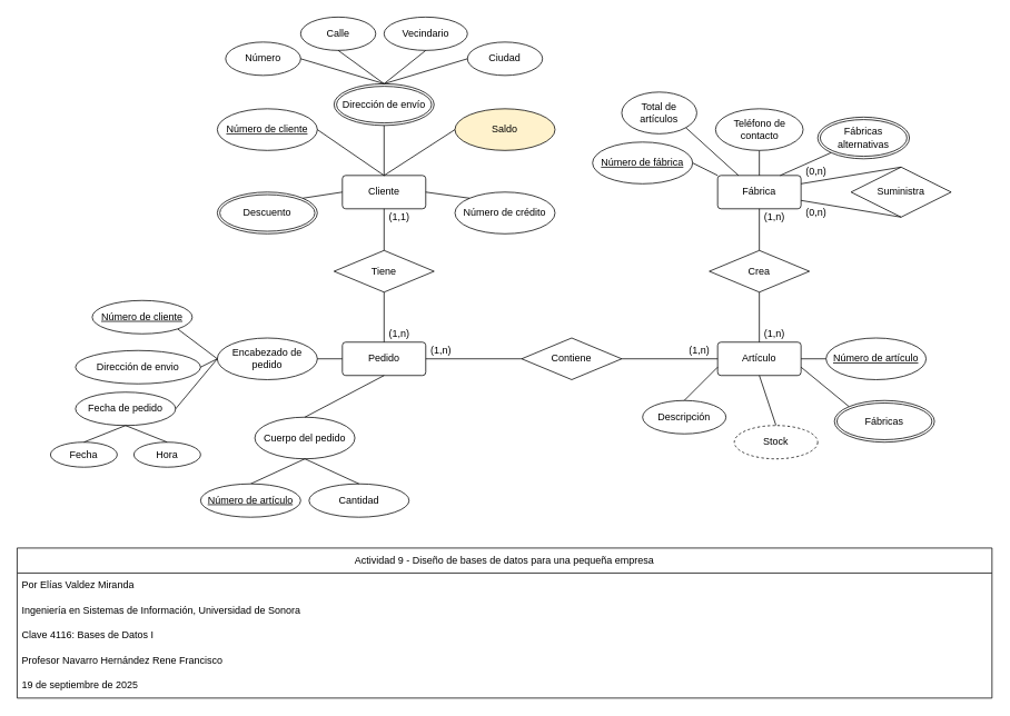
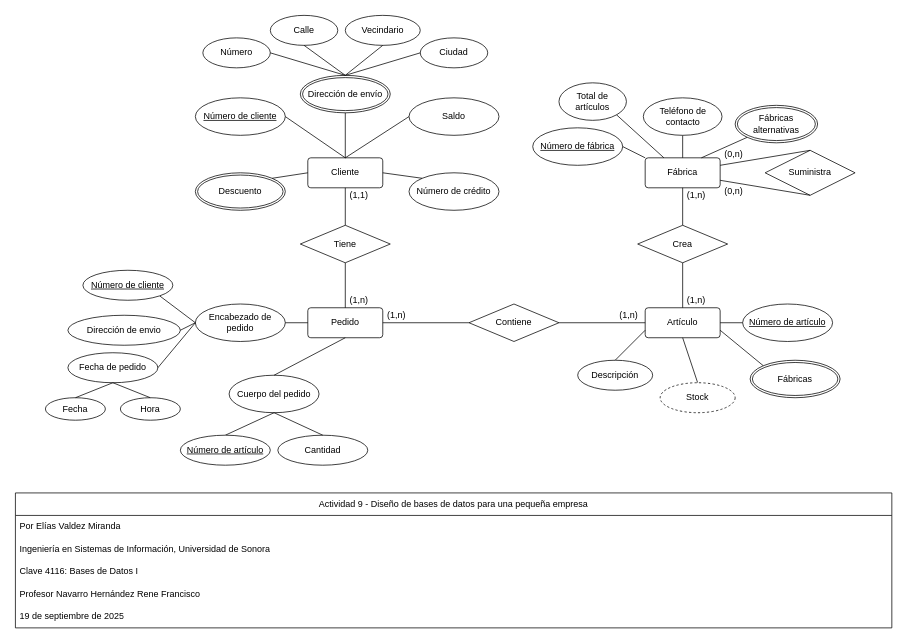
  <mxCell id="0" />
  <mxCell id="1" parent="0" />
  <mxCell id="2" value="Actividad 9 - Diseño de bases de datos para una pequeña empresa" style="swimlane;fontStyle=0;childLayout=stackLayout;horizontal=1;startSize=30;horizontalStack=0;resizeParent=1;resizeParentMax=0;resizeLast=0;collapsible=1;marginBottom=0;whiteSpace=wrap;html=1;" parent="1" vertex="1"><mxGeometry y="657" width="1169" height="180" as="geometry" x="20" /></mxCell>
  <mxCell id="3" value="Por Elías Valdez Miranda" style="text;strokeColor=none;fillColor=none;align=left;verticalAlign=middle;spacingLeft=4;spacingRight=4;overflow=hidden;points=[[0,0.5],[1,0.5]];portConstraint=eastwest;rotatable=0;whiteSpace=wrap;html=1;" parent="2" vertex="1"><mxGeometry y="30" width="1169" height="30" as="geometry" /></mxCell>
  <mxCell id="4" value="Ingeniería en Sistemas de Información, Universidad de Sonora" style="text;strokeColor=none;fillColor=none;align=left;verticalAlign=middle;spacingLeft=4;spacingRight=4;overflow=hidden;points=[[0,0.5],[1,0.5]];portConstraint=eastwest;rotatable=0;whiteSpace=wrap;html=1;" parent="2" vertex="1"><mxGeometry y="60" width="1169" height="30" as="geometry" /></mxCell>
  <mxCell id="5" value="Clave 4116: Bases de Datos I" style="text;strokeColor=none;fillColor=none;align=left;verticalAlign=middle;spacingLeft=4;spacingRight=4;overflow=hidden;points=[[0,0.5],[1,0.5]];portConstraint=eastwest;rotatable=0;whiteSpace=wrap;html=1;" parent="2" vertex="1"><mxGeometry y="90" width="1169" height="30" as="geometry" /></mxCell>
  <mxCell id="6" value="Profesor Navarro Hernández Rene Francisco" style="text;strokeColor=none;fillColor=none;align=left;verticalAlign=middle;spacingLeft=4;spacingRight=4;overflow=hidden;points=[[0,0.5],[1,0.5]];portConstraint=eastwest;rotatable=0;whiteSpace=wrap;html=1;" parent="2" vertex="1"><mxGeometry y="120" width="1169" height="30" as="geometry" /></mxCell>
  <mxCell id="7" value="19 de septiembre de 2025" style="text;strokeColor=none;fillColor=none;align=left;verticalAlign=middle;spacingLeft=4;spacingRight=4;overflow=hidden;points=[[0,0.5],[1,0.5]];portConstraint=eastwest;rotatable=0;whiteSpace=wrap;html=1;" parent="2" vertex="1"><mxGeometry y="150" width="1169" height="30" as="geometry" /></mxCell>
  <mxCell id="8" value="Cliente" style="rounded=1;arcSize=10;whiteSpace=wrap;html=1;align=center;" parent="1" vertex="1"><mxGeometry x="410" y="210" width="100" height="40" as="geometry" /></mxCell>
  <mxCell id="9" value="Artículo" style="rounded=1;arcSize=10;whiteSpace=wrap;html=1;align=center;" parent="1" vertex="1"><mxGeometry x="860" y="410" width="100" height="40" as="geometry" /></mxCell>
  <mxCell id="10" value="Pedido" style="rounded=1;arcSize=10;whiteSpace=wrap;html=1;align=center;" parent="1" vertex="1"><mxGeometry x="410" y="410" width="100" height="40" as="geometry" /></mxCell>
  <mxCell id="11" value="Fábrica" style="rounded=1;arcSize=10;whiteSpace=wrap;html=1;align=center;" parent="1" vertex="1"><mxGeometry x="860" y="210" width="100" height="40" as="geometry" /></mxCell>
  <mxCell id="12" value="Número de cliente" style="ellipse;whiteSpace=wrap;html=1;align=center;fontStyle=4;" parent="1" vertex="1"><mxGeometry x="260" y="130" width="120" height="50" as="geometry" /></mxCell>
  <mxCell id="13" value="Vecindario" style="ellipse;whiteSpace=wrap;html=1;align=center;" parent="1" vertex="1"><mxGeometry x="460" y="20" width="100" height="40" as="geometry" /></mxCell>
  <mxCell id="14" value="Calle" style="ellipse;whiteSpace=wrap;html=1;align=center;" parent="1" vertex="1"><mxGeometry x="360" y="20" width="90" height="40" as="geometry" /></mxCell>
  <mxCell id="15" value="Ciudad" style="ellipse;whiteSpace=wrap;html=1;align=center;" parent="1" vertex="1"><mxGeometry x="560" y="50" width="90" height="40" as="geometry" /></mxCell>
  <mxCell id="16" value="Número" style="ellipse;whiteSpace=wrap;html=1;align=center;" parent="1" vertex="1"><mxGeometry x="270" y="50" width="90" height="40" as="geometry" /></mxCell>
  <mxCell id="17" value="Dirección de envío" style="ellipse;shape=doubleEllipse;margin=3;whiteSpace=wrap;html=1;align=center;" parent="1" vertex="1"><mxGeometry x="400" y="100" width="120" height="50" as="geometry" /></mxCell>
- <mxCell id="18" value="Saldo" style="ellipse;whiteSpace=wrap;html=1;align=center;fillColor=#fff2cc;" parent="1" vertex="1"><mxGeometry x="545" y="130" width="120" height="50" as="geometry" /></mxCell>
+ <mxCell id="18" value="Saldo" style="ellipse;whiteSpace=wrap;html=1;align=center;" parent="1" vertex="1"><mxGeometry x="545" y="130" width="120" height="50" as="geometry" /></mxCell>
  <mxCell id="19" value="" style="endArrow=none;html=1;rounded=0;exitX=0.5;exitY=0;exitDx=0;exitDy=0;entryX=0.5;entryY=1;entryDx=0;entryDy=0;" parent="1" source="8" target="17" edge="1"><mxGeometry width="50" height="50" relative="1" as="geometry"><mxPoint x="740" y="230" as="sourcePoint" /><mxPoint x="790" y="180" as="targetPoint" /></mxGeometry></mxCell>
  <mxCell id="20" value="" style="endArrow=none;html=1;rounded=0;exitX=1;exitY=0.5;exitDx=0;exitDy=0;entryX=0.5;entryY=0;entryDx=0;entryDy=0;" parent="1" source="12" target="8" edge="1"><mxGeometry width="50" height="50" relative="1" as="geometry"><mxPoint x="740" y="230" as="sourcePoint" /><mxPoint x="790" y="180" as="targetPoint" /></mxGeometry></mxCell>
  <mxCell id="21" value="" style="endArrow=none;html=1;rounded=0;exitX=0.5;exitY=0;exitDx=0;exitDy=0;entryX=0;entryY=0.5;entryDx=0;entryDy=0;" parent="1" source="8" target="18" edge="1"><mxGeometry width="50" height="50" relative="1" as="geometry"><mxPoint x="740" y="230" as="sourcePoint" /><mxPoint x="790" y="180" as="targetPoint" /></mxGeometry></mxCell>
  <mxCell id="22" value="" style="endArrow=none;html=1;rounded=0;exitX=1;exitY=0.5;exitDx=0;exitDy=0;entryX=0.5;entryY=0;entryDx=0;entryDy=0;" parent="1" source="16" target="17" edge="1"><mxGeometry width="50" height="50" relative="1" as="geometry"><mxPoint x="740" y="230" as="sourcePoint" /><mxPoint x="790" y="180" as="targetPoint" /></mxGeometry></mxCell>
  <mxCell id="23" value="" style="endArrow=none;html=1;rounded=0;exitX=0.5;exitY=0;exitDx=0;exitDy=0;entryX=0;entryY=0.5;entryDx=0;entryDy=0;" parent="1" source="17" target="15" edge="1"><mxGeometry width="50" height="50" relative="1" as="geometry"><mxPoint x="740" y="230" as="sourcePoint" /><mxPoint x="790" y="180" as="targetPoint" /></mxGeometry></mxCell>
  <mxCell id="24" value="" style="endArrow=none;html=1;rounded=0;exitX=0.5;exitY=1;exitDx=0;exitDy=0;entryX=0.5;entryY=0;entryDx=0;entryDy=0;" parent="1" source="14" target="17" edge="1"><mxGeometry width="50" height="50" relative="1" as="geometry"><mxPoint x="740" y="230" as="sourcePoint" /><mxPoint x="790" y="180" as="targetPoint" /></mxGeometry></mxCell>
  <mxCell id="25" value="" style="endArrow=none;html=1;rounded=0;exitX=0.5;exitY=1;exitDx=0;exitDy=0;entryX=0.5;entryY=0;entryDx=0;entryDy=0;" parent="1" source="13" target="17" edge="1"><mxGeometry width="50" height="50" relative="1" as="geometry"><mxPoint x="740" y="230" as="sourcePoint" /><mxPoint x="790" y="180" as="targetPoint" /></mxGeometry></mxCell>
  <mxCell id="26" value="Descuento" style="ellipse;shape=doubleEllipse;margin=3;whiteSpace=wrap;html=1;align=center;" parent="1" vertex="1"><mxGeometry x="260" y="230" width="120" height="50" as="geometry" /></mxCell>
  <mxCell id="27" value="Número de crédito" style="ellipse;whiteSpace=wrap;html=1;align=center;" parent="1" vertex="1"><mxGeometry x="545" y="230" width="120" height="50" as="geometry" /></mxCell>
  <mxCell id="28" value="" style="endArrow=none;html=1;rounded=0;exitX=1;exitY=0.5;exitDx=0;exitDy=0;entryX=0;entryY=0;entryDx=0;entryDy=0;" parent="1" source="8" target="27" edge="1"><mxGeometry width="50" height="50" relative="1" as="geometry"><mxPoint x="740" y="230" as="sourcePoint" /><mxPoint x="790" y="180" as="targetPoint" /></mxGeometry></mxCell>
  <mxCell id="29" value="" style="endArrow=none;html=1;rounded=0;exitX=0;exitY=0.5;exitDx=0;exitDy=0;entryX=1;entryY=0;entryDx=0;entryDy=0;" parent="1" source="8" target="26" edge="1"><mxGeometry width="50" height="50" relative="1" as="geometry"><mxPoint x="550" y="260" as="sourcePoint" /><mxPoint x="585" y="285" as="targetPoint" /></mxGeometry></mxCell>
  <mxCell id="30" value="Tiene" style="shape=rhombus;perimeter=rhombusPerimeter;whiteSpace=wrap;html=1;align=center;" parent="1" vertex="1"><mxGeometry x="400" y="300" width="120" height="50" as="geometry" /></mxCell>
  <mxCell id="31" value="Encabezado de pedido" style="ellipse;whiteSpace=wrap;html=1;align=center;" parent="1" vertex="1"><mxGeometry x="260" y="405" width="120" height="50" as="geometry" /></mxCell>
  <mxCell id="32" value="Cuerpo del pedido" style="ellipse;whiteSpace=wrap;html=1;align=center;" parent="1" vertex="1"><mxGeometry x="305" y="500" width="120" height="50" as="geometry" /></mxCell>
  <mxCell id="33" value="Dirección de envio" style="ellipse;whiteSpace=wrap;html=1;align=center;" parent="1" vertex="1"><mxGeometry x="90" y="420" width="150" height="40" as="geometry" /></mxCell>
  <mxCell id="34" value="Fecha de pedido" style="ellipse;whiteSpace=wrap;html=1;align=center;" parent="1" vertex="1"><mxGeometry x="90" y="470" width="120" height="40" as="geometry" /></mxCell>
  <mxCell id="35" value="Fecha" style="ellipse;whiteSpace=wrap;html=1;align=center;" parent="1" vertex="1"><mxGeometry x="60" y="530" width="80" height="30" as="geometry" /></mxCell>
  <mxCell id="36" value="Hora" style="ellipse;whiteSpace=wrap;html=1;align=center;" parent="1" vertex="1"><mxGeometry x="160" y="530" width="80" height="30" as="geometry" /></mxCell>
  <mxCell id="37" value="" style="endArrow=none;html=1;rounded=0;entryX=0;entryY=0.5;entryDx=0;entryDy=0;exitX=1;exitY=1;exitDx=0;exitDy=0;" parent="1" source="76" target="31" edge="1"><mxGeometry width="50" height="50" relative="1" as="geometry"><mxPoint x="210" y="390" as="sourcePoint" /><mxPoint x="430" y="350" as="targetPoint" /></mxGeometry></mxCell>
  <mxCell id="38" value="" style="endArrow=none;html=1;rounded=0;exitX=1;exitY=0.5;exitDx=0;exitDy=0;" parent="1" source="33" edge="1"><mxGeometry width="50" height="50" relative="1" as="geometry"><mxPoint x="380" y="400" as="sourcePoint" /><mxPoint x="260" y="430" as="targetPoint" /></mxGeometry></mxCell>
  <mxCell id="39" value="" style="endArrow=none;html=1;rounded=0;exitX=1;exitY=0.5;exitDx=0;exitDy=0;entryX=0;entryY=0.5;entryDx=0;entryDy=0;" parent="1" source="34" target="31" edge="1"><mxGeometry width="50" height="50" relative="1" as="geometry"><mxPoint x="320" y="440" as="sourcePoint" /><mxPoint x="370" y="390" as="targetPoint" /></mxGeometry></mxCell>
  <mxCell id="40" value="" style="endArrow=none;html=1;rounded=0;exitX=0.5;exitY=1;exitDx=0;exitDy=0;entryX=0.5;entryY=0;entryDx=0;entryDy=0;" parent="1" source="34" target="35" edge="1"><mxGeometry width="50" height="50" relative="1" as="geometry"><mxPoint x="320" y="440" as="sourcePoint" /><mxPoint x="370" y="390" as="targetPoint" /></mxGeometry></mxCell>
  <mxCell id="41" value="" style="endArrow=none;html=1;rounded=0;exitX=0.5;exitY=1;exitDx=0;exitDy=0;entryX=0.5;entryY=0;entryDx=0;entryDy=0;" parent="1" source="34" target="36" edge="1"><mxGeometry width="50" height="50" relative="1" as="geometry"><mxPoint x="320" y="440" as="sourcePoint" /><mxPoint x="370" y="390" as="targetPoint" /></mxGeometry></mxCell>
  <mxCell id="42" value="" style="endArrow=none;html=1;rounded=0;exitX=1;exitY=0.5;exitDx=0;exitDy=0;entryX=0;entryY=0.5;entryDx=0;entryDy=0;" parent="1" source="31" target="10" edge="1"><mxGeometry width="50" height="50" relative="1" as="geometry"><mxPoint x="330" y="370" as="sourcePoint" /><mxPoint x="380" y="320" as="targetPoint" /></mxGeometry></mxCell>
  <mxCell id="43" value="" style="endArrow=none;html=1;rounded=0;exitX=0.5;exitY=0;exitDx=0;exitDy=0;entryX=0.5;entryY=1;entryDx=0;entryDy=0;" parent="1" source="32" target="10" edge="1"><mxGeometry width="50" height="50" relative="1" as="geometry"><mxPoint x="470" y="410" as="sourcePoint" /><mxPoint x="520" y="360" as="targetPoint" /></mxGeometry></mxCell>
  <mxCell id="44" value="Cantidad" style="ellipse;whiteSpace=wrap;html=1;align=center;" parent="1" vertex="1"><mxGeometry x="370" y="580" width="120" height="40" as="geometry" /></mxCell>
  <mxCell id="45" value="" style="endArrow=none;html=1;rounded=0;exitX=0.5;exitY=0;exitDx=0;exitDy=0;entryX=0.5;entryY=1;entryDx=0;entryDy=0;" parent="1" source="77" target="32" edge="1"><mxGeometry width="50" height="50" relative="1" as="geometry"><mxPoint x="300" y="580" as="sourcePoint" /><mxPoint x="445" y="480" as="targetPoint" /></mxGeometry></mxCell>
  <mxCell id="46" value="" style="endArrow=none;html=1;rounded=0;exitX=0.5;exitY=1;exitDx=0;exitDy=0;entryX=0.5;entryY=0;entryDx=0;entryDy=0;" parent="1" source="32" target="44" edge="1"><mxGeometry width="50" height="50" relative="1" as="geometry"><mxPoint x="395" y="530" as="sourcePoint" /><mxPoint x="445" y="480" as="targetPoint" /></mxGeometry></mxCell>
  <mxCell id="47" value="Contiene" style="shape=rhombus;perimeter=rhombusPerimeter;whiteSpace=wrap;html=1;align=center;" parent="1" vertex="1"><mxGeometry x="625" y="405" width="120" height="50" as="geometry" /></mxCell>
  <mxCell id="48" value="Crea" style="shape=rhombus;perimeter=rhombusPerimeter;whiteSpace=wrap;html=1;align=center;" parent="1" vertex="1"><mxGeometry x="850" y="300" width="120" height="50" as="geometry" /></mxCell>
  <mxCell id="49" value="Número de fábrica" style="ellipse;whiteSpace=wrap;html=1;align=center;fontStyle=4;" parent="1" vertex="1"><mxGeometry x="710" y="170" width="120" height="50" as="geometry" /></mxCell>
  <mxCell id="50" value="Número de artículo" style="ellipse;whiteSpace=wrap;html=1;align=center;fontStyle=4;" parent="1" vertex="1"><mxGeometry x="990" y="405" width="120" height="50" as="geometry" /></mxCell>
  <mxCell id="51" value="" style="endArrow=none;html=1;rounded=0;entryX=0;entryY=0;entryDx=0;entryDy=0;exitX=1;exitY=0.5;exitDx=0;exitDy=0;" parent="1" source="49" target="11" edge="1"><mxGeometry width="50" height="50" relative="1" as="geometry"><mxPoint x="660" y="430" as="sourcePoint" /><mxPoint x="710" y="380" as="targetPoint" /></mxGeometry></mxCell>
  <mxCell id="52" value="" style="endArrow=none;html=1;rounded=0;entryX=0.5;entryY=0;entryDx=0;entryDy=0;exitX=0.5;exitY=1;exitDx=0;exitDy=0;" parent="1" source="78" target="11" edge="1"><mxGeometry width="50" height="50" relative="1" as="geometry"><mxPoint x="920" y="190" as="sourcePoint" /><mxPoint x="900" y="330" as="targetPoint" /></mxGeometry></mxCell>
  <mxCell id="53" value="Descripción" style="ellipse;whiteSpace=wrap;html=1;align=center;" parent="1" vertex="1"><mxGeometry x="770" y="480" width="100" height="40" as="geometry" /></mxCell>
  <mxCell id="54" value="" style="endArrow=none;html=1;rounded=0;entryX=0;entryY=0.5;entryDx=0;entryDy=0;exitX=1;exitY=0.5;exitDx=0;exitDy=0;" parent="1" source="9" target="50" edge="1"><mxGeometry width="50" height="50" relative="1" as="geometry"><mxPoint x="840" y="435" as="sourcePoint" /><mxPoint x="890" y="385" as="targetPoint" /></mxGeometry></mxCell>
  <mxCell id="55" value="" style="endArrow=none;html=1;rounded=0;exitX=0.5;exitY=0;exitDx=0;exitDy=0;entryX=0;entryY=0.75;entryDx=0;entryDy=0;" parent="1" source="53" target="9" edge="1"><mxGeometry width="50" height="50" relative="1" as="geometry"><mxPoint x="780" y="435" as="sourcePoint" /><mxPoint x="830" y="385" as="targetPoint" /></mxGeometry></mxCell>
  <mxCell id="56" value="" style="endArrow=none;html=1;rounded=0;entryX=0.5;entryY=1;entryDx=0;entryDy=0;exitX=0.5;exitY=0;exitDx=0;exitDy=0;" parent="1" source="81" target="9" edge="1"><mxGeometry width="50" height="50" relative="1" as="geometry"><mxPoint x="930" y="515" as="sourcePoint" /><mxPoint x="830" y="385" as="targetPoint" /></mxGeometry></mxCell>
  <mxCell id="57" value="Suministra" style="shape=rhombus;perimeter=rhombusPerimeter;whiteSpace=wrap;html=1;align=center;" parent="1" vertex="1"><mxGeometry x="1020" y="200" width="120" height="60" as="geometry" /></mxCell>
  <mxCell id="58" value="" style="endArrow=none;html=1;rounded=0;entryX=0.5;entryY=0;entryDx=0;entryDy=0;exitX=1;exitY=0.25;exitDx=0;exitDy=0;" parent="1" source="11" target="57" edge="1"><mxGeometry width="50" height="50" relative="1" as="geometry"><mxPoint x="910" y="310" as="sourcePoint" /><mxPoint x="960" y="260" as="targetPoint" /></mxGeometry></mxCell>
  <mxCell id="59" value="" style="endArrow=none;html=1;rounded=0;entryX=1;entryY=0.75;entryDx=0;entryDy=0;exitX=0.5;exitY=1;exitDx=0;exitDy=0;" parent="1" source="57" target="11" edge="1"><mxGeometry width="50" height="50" relative="1" as="geometry"><mxPoint x="910" y="310" as="sourcePoint" /><mxPoint x="960" y="260" as="targetPoint" /></mxGeometry></mxCell>
  <mxCell id="60" value="Fábricas" style="ellipse;shape=doubleEllipse;margin=3;whiteSpace=wrap;html=1;align=center;" parent="1" vertex="1"><mxGeometry x="1000" y="480" width="120" height="50" as="geometry" /></mxCell>
  <mxCell id="61" value="" style="endArrow=none;html=1;rounded=0;exitX=0;exitY=0;exitDx=0;exitDy=0;entryX=1;entryY=0.75;entryDx=0;entryDy=0;" parent="1" source="60" target="9" edge="1"><mxGeometry width="50" height="50" relative="1" as="geometry"><mxPoint x="720" y="385" as="sourcePoint" /><mxPoint x="770" y="335" as="targetPoint" /></mxGeometry></mxCell>
  <mxCell id="62" value="Fábricas alternativas" style="ellipse;shape=doubleEllipse;margin=3;whiteSpace=wrap;html=1;align=center;" parent="1" vertex="1"><mxGeometry x="980" y="140" width="110" height="50" as="geometry" /></mxCell>
  <mxCell id="63" value="" style="endArrow=none;html=1;rounded=0;entryX=0;entryY=1;entryDx=0;entryDy=0;exitX=0.75;exitY=0;exitDx=0;exitDy=0;" parent="1" source="11" target="62" edge="1"><mxGeometry width="50" height="50" relative="1" as="geometry"><mxPoint x="600" y="330" as="sourcePoint" /><mxPoint x="650" y="280" as="targetPoint" /></mxGeometry></mxCell>
  <mxCell id="64" value="" style="endArrow=none;html=1;rounded=0;entryX=0.5;entryY=1;entryDx=0;entryDy=0;exitX=0.5;exitY=0;exitDx=0;exitDy=0;" parent="1" source="30" target="8" edge="1"><mxGeometry width="50" height="50" relative="1" as="geometry"><mxPoint x="540" y="440" as="sourcePoint" /><mxPoint x="590" y="390" as="targetPoint" /></mxGeometry></mxCell>
  <mxCell id="65" value="" style="endArrow=none;html=1;rounded=0;exitX=0.5;exitY=1;exitDx=0;exitDy=0;entryX=0.5;entryY=0;entryDx=0;entryDy=0;" parent="1" source="30" target="10" edge="1"><mxGeometry width="50" height="50" relative="1" as="geometry"><mxPoint x="540" y="420" as="sourcePoint" /><mxPoint x="590" y="370" as="targetPoint" /></mxGeometry></mxCell>
  <mxCell id="66" value="" style="endArrow=none;html=1;rounded=0;exitX=1;exitY=0.5;exitDx=0;exitDy=0;entryX=0;entryY=0.5;entryDx=0;entryDy=0;" parent="1" source="10" target="47" edge="1"><mxGeometry width="50" height="50" relative="1" as="geometry"><mxPoint x="540" y="410" as="sourcePoint" /><mxPoint x="590" y="360" as="targetPoint" /></mxGeometry></mxCell>
  <mxCell id="67" value="" style="endArrow=none;html=1;rounded=0;exitX=1;exitY=0.5;exitDx=0;exitDy=0;entryX=0;entryY=0.5;entryDx=0;entryDy=0;" parent="1" source="47" target="9" edge="1"><mxGeometry width="50" height="50" relative="1" as="geometry"><mxPoint x="740" y="420" as="sourcePoint" /><mxPoint x="790" y="370" as="targetPoint" /></mxGeometry></mxCell>
  <mxCell id="68" value="" style="endArrow=none;html=1;rounded=0;exitX=0.5;exitY=0;exitDx=0;exitDy=0;entryX=0.5;entryY=1;entryDx=0;entryDy=0;" parent="1" source="9" target="48" edge="1"><mxGeometry width="50" height="50" relative="1" as="geometry"><mxPoint x="790" y="350" as="sourcePoint" /><mxPoint x="840" y="300" as="targetPoint" /></mxGeometry></mxCell>
  <mxCell id="69" value="" style="endArrow=none;html=1;rounded=0;entryX=0.5;entryY=0;entryDx=0;entryDy=0;exitX=0.5;exitY=1;exitDx=0;exitDy=0;" parent="1" source="11" target="48" edge="1"><mxGeometry width="50" height="50" relative="1" as="geometry"><mxPoint x="820" y="370" as="sourcePoint" /><mxPoint x="870" y="320" as="targetPoint" /></mxGeometry></mxCell>
  <mxCell id="70" value="(1,n)" style="text;strokeColor=none;fillColor=none;align=left;verticalAlign=middle;spacingLeft=4;spacingRight=4;overflow=hidden;points=[[0,0.5],[1,0.5]];portConstraint=eastwest;rotatable=0;whiteSpace=wrap;html=1;" parent="1" vertex="1"><mxGeometry x="460" y="390" width="40" height="20" as="geometry" /></mxCell>
  <mxCell id="71" value="(1,1)" style="text;strokeColor=none;fillColor=none;align=left;verticalAlign=middle;spacingLeft=4;spacingRight=4;overflow=hidden;points=[[0,0.5],[1,0.5]];portConstraint=eastwest;rotatable=0;whiteSpace=wrap;html=1;" parent="1" vertex="1"><mxGeometry x="460" y="250" width="40" height="20" as="geometry" /></mxCell>
  <mxCell id="72" value="(1,n)" style="text;strokeColor=none;fillColor=none;align=left;verticalAlign=middle;spacingLeft=4;spacingRight=4;overflow=hidden;points=[[0,0.5],[1,0.5]];portConstraint=eastwest;rotatable=0;whiteSpace=wrap;html=1;" parent="1" vertex="1"><mxGeometry x="820" y="410" width="40" height="20" as="geometry" /></mxCell>
  <mxCell id="73" value="(1,n)" style="text;strokeColor=none;fillColor=none;align=left;verticalAlign=middle;spacingLeft=4;spacingRight=4;overflow=hidden;points=[[0,0.5],[1,0.5]];portConstraint=eastwest;rotatable=0;whiteSpace=wrap;html=1;" parent="1" vertex="1"><mxGeometry x="510" y="410" width="40" height="20" as="geometry" /></mxCell>
  <mxCell id="74" value="(1,n)" style="text;strokeColor=none;fillColor=none;align=left;verticalAlign=middle;spacingLeft=4;spacingRight=4;overflow=hidden;points=[[0,0.5],[1,0.5]];portConstraint=eastwest;rotatable=0;whiteSpace=wrap;html=1;" parent="1" vertex="1"><mxGeometry x="910" y="390" width="40" height="20" as="geometry" /></mxCell>
  <mxCell id="75" value="(1,n)" style="text;strokeColor=none;fillColor=none;align=left;verticalAlign=middle;spacingLeft=4;spacingRight=4;overflow=hidden;points=[[0,0.5],[1,0.5]];portConstraint=eastwest;rotatable=0;whiteSpace=wrap;html=1;" parent="1" vertex="1"><mxGeometry x="910" y="250" width="40" height="20" as="geometry" /></mxCell>
  <mxCell id="76" value="Número de cliente" style="ellipse;whiteSpace=wrap;html=1;align=center;fontStyle=4;" parent="1" vertex="1"><mxGeometry x="110" y="360" width="120" height="40" as="geometry" /></mxCell>
  <mxCell id="77" value="Número de artículo" style="ellipse;whiteSpace=wrap;html=1;align=center;fontStyle=4;" parent="1" vertex="1"><mxGeometry x="240" y="580" width="120" height="40" as="geometry" /></mxCell>
  <mxCell id="78" value="Teléfono de contacto" style="ellipse;whiteSpace=wrap;html=1;align=center;" parent="1" vertex="1"><mxGeometry x="857.5" y="130" width="105" height="50" as="geometry" /></mxCell>
  <mxCell id="79" value="Total de artículos" style="ellipse;whiteSpace=wrap;html=1;align=center;" parent="1" vertex="1"><mxGeometry x="745" y="110" width="90" height="50" as="geometry" /></mxCell>
  <mxCell id="80" value="" style="endArrow=none;html=1;rounded=0;entryX=0.25;entryY=0;entryDx=0;entryDy=0;exitX=1;exitY=1;exitDx=0;exitDy=0;" parent="1" source="79" target="11" edge="1"><mxGeometry width="50" height="50" relative="1" as="geometry"><mxPoint x="670" y="320" as="sourcePoint" /><mxPoint x="720" y="270" as="targetPoint" /></mxGeometry></mxCell>
  <mxCell id="81" value="Stock" style="ellipse;whiteSpace=wrap;html=1;align=center;dashed=1;" parent="1" vertex="1"><mxGeometry x="880" y="510" width="100" height="40" as="geometry" /></mxCell>
  <mxCell id="82" value="(0,n)" style="text;strokeColor=none;fillColor=none;align=left;verticalAlign=middle;spacingLeft=4;spacingRight=4;overflow=hidden;points=[[0,0.5],[1,0.5]];portConstraint=eastwest;rotatable=0;whiteSpace=wrap;html=1;" vertex="1" parent="1"><mxGeometry x="960" y="245" width="40" height="20" as="geometry" /></mxCell>
  <mxCell id="83" value="(0,n)" style="text;strokeColor=none;fillColor=none;align=left;verticalAlign=middle;spacingLeft=4;spacingRight=4;overflow=hidden;points=[[0,0.5],[1,0.5]];portConstraint=eastwest;rotatable=0;whiteSpace=wrap;html=1;" vertex="1" parent="1"><mxGeometry x="960" y="195" width="40" height="20" as="geometry" /></mxCell>
